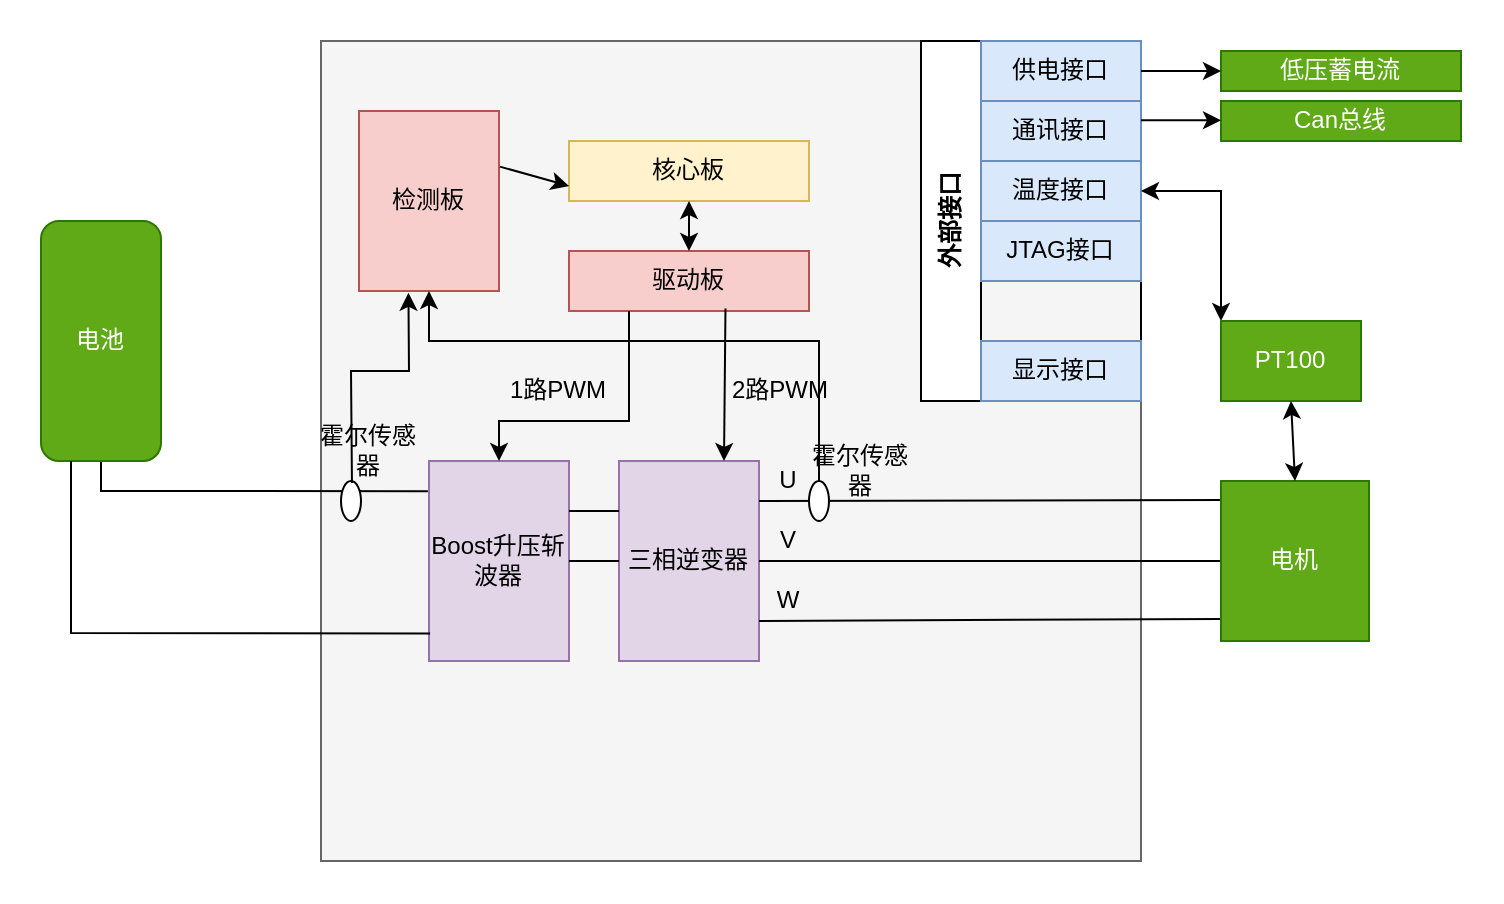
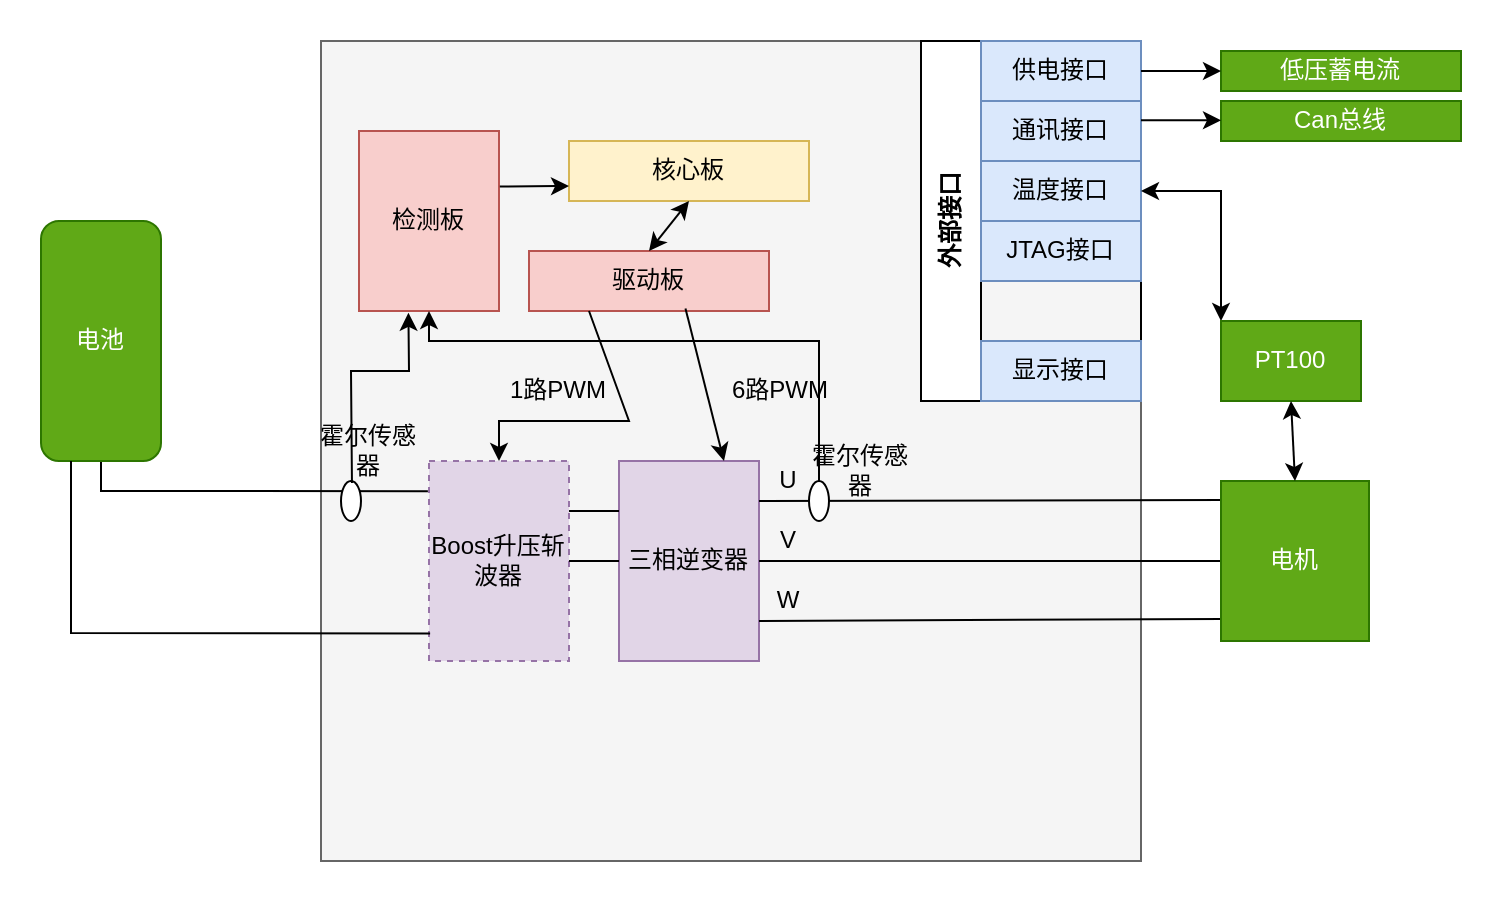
  <mxCell id="0" />
  <mxCell id="1" parent="0" />
  <mxCell id="2" value="" style="whiteSpace=wrap;html=1;aspect=fixed;fillColor=#f5f5f5;fontColor=#333333;strokeColor=#666666;" vertex="1" parent="1"><mxGeometry x="160" y="20" width="410" height="410" as="geometry" /></mxCell>
  <mxCell id="3" value="外部接口" style="swimlane;horizontal=0;whiteSpace=wrap;html=1;startSize=30;" vertex="1" parent="1"><mxGeometry x="460" y="20" width="110" height="180" as="geometry" /></mxCell>
  <mxCell id="4" value="供电接口" style="rounded=0;whiteSpace=wrap;html=1;fillColor=#dae8fc;strokeColor=#6c8ebf;" vertex="1" parent="1"><mxGeometry x="490" y="20" width="80" height="30" as="geometry" /></mxCell>
  <mxCell id="5" value="通讯接口" style="rounded=0;whiteSpace=wrap;html=1;fillColor=#dae8fc;strokeColor=#6c8ebf;" vertex="1" parent="1"><mxGeometry x="490" y="50" width="80" height="30" as="geometry" /></mxCell>
  <mxCell id="6" value="温度接口" style="rounded=0;whiteSpace=wrap;html=1;fillColor=#dae8fc;strokeColor=#6c8ebf;" vertex="1" parent="1"><mxGeometry x="490" y="80" width="80" height="30" as="geometry" /></mxCell>
  <mxCell id="7" value="核心板" style="rounded=0;whiteSpace=wrap;html=1;fillColor=#fff2cc;strokeColor=#d6b656;" vertex="1" parent="1"><mxGeometry x="284" y="70" width="120" height="30" as="geometry" /></mxCell>
- <mxCell id="8" value="驱动板" style="rounded=0;whiteSpace=wrap;html=1;fillColor=#f8cecc;strokeColor=#b85450;" vertex="1" parent="1"><mxGeometry x="284" y="125" width="120" height="30" as="geometry" /></mxCell>
- <mxCell id="9" value="检测板" style="rounded=0;whiteSpace=wrap;html=1;fillColor=#f8cecc;strokeColor=#b85450;" vertex="1" parent="1"><mxGeometry x="179" y="55" width="70" height="90" as="geometry" /></mxCell>
+ <mxCell id="8" value="驱动板" style="rounded=0;whiteSpace=wrap;html=1;fillColor=#f8cecc;strokeColor=#b85450;" vertex="1" parent="1"><mxGeometry x="264" y="125" width="120" height="30" as="geometry" /></mxCell>
+ <mxCell id="9" value="检测板" style="rounded=0;whiteSpace=wrap;html=1;fillColor=#f8cecc;strokeColor=#b85450;" vertex="1" parent="1"><mxGeometry x="179" y="65" width="70" height="90" as="geometry" /></mxCell>
  <mxCell id="10" value="JTAG接口" style="rounded=0;whiteSpace=wrap;html=1;fillColor=#dae8fc;strokeColor=#6c8ebf;" vertex="1" parent="1"><mxGeometry x="490" y="110" width="80" height="30" as="geometry" /></mxCell>
- <mxCell id="11" value="Boost升压斩波器" style="rounded=0;whiteSpace=wrap;html=1;fillColor=#e1d5e7;strokeColor=#9673a6;" vertex="1" parent="1"><mxGeometry x="214" y="230" width="70" height="100" as="geometry" /></mxCell>
+ <mxCell id="11" value="Boost升压斩波器" style="rounded=0;whiteSpace=wrap;html=1;fillColor=#e1d5e7;strokeColor=#9673a6;dashed=1;" vertex="1" parent="1"><mxGeometry x="214" y="230" width="70" height="100" as="geometry" /></mxCell>
  <mxCell id="12" value="三相逆变器" style="rounded=0;whiteSpace=wrap;html=1;fillColor=#e1d5e7;strokeColor=#9673a6;" vertex="1" parent="1"><mxGeometry x="309" y="230" width="70" height="100" as="geometry" /></mxCell>
  <mxCell id="13" value="" style="endArrow=classic;html=1;rounded=0;entryX=0;entryY=0.75;entryDx=0;entryDy=0;exitX=1.006;exitY=0.309;exitDx=0;exitDy=0;exitPerimeter=0;" edge="1" parent="1" source="9" target="7"><mxGeometry width="50" height="50" relative="1" as="geometry"><mxPoint x="250" y="90" as="sourcePoint" /><mxPoint x="370" y="140" as="targetPoint" /></mxGeometry></mxCell>
  <mxCell id="14" value="" style="endArrow=classic;startArrow=classic;html=1;rounded=0;entryX=0.5;entryY=1;entryDx=0;entryDy=0;exitX=0.5;exitY=0;exitDx=0;exitDy=0;" edge="1" parent="1" source="8" target="7"><mxGeometry width="50" height="50" relative="1" as="geometry"><mxPoint x="320" y="190" as="sourcePoint" /><mxPoint x="370" y="140" as="targetPoint" /></mxGeometry></mxCell>
  <mxCell id="15" value="" style="endArrow=classic;html=1;rounded=0;exitX=0.652;exitY=0.96;exitDx=0;exitDy=0;entryX=0.75;entryY=0;entryDx=0;entryDy=0;exitPerimeter=0;" edge="1" parent="1" source="8" target="12"><mxGeometry width="50" height="50" relative="1" as="geometry"><mxPoint x="320" y="250" as="sourcePoint" /><mxPoint x="370" y="200" as="targetPoint" /></mxGeometry></mxCell>
- <mxCell id="16" value="2路PWM" style="text;html=1;align=center;verticalAlign=middle;whiteSpace=wrap;rounded=0;" vertex="1" parent="1"><mxGeometry x="360" y="180" width="60" height="30" as="geometry" /></mxCell>
+ <mxCell id="16" value="6路PWM" style="text;html=1;align=center;verticalAlign=middle;whiteSpace=wrap;rounded=0;" vertex="1" parent="1"><mxGeometry x="360" y="180" width="60" height="30" as="geometry" /></mxCell>
  <mxCell id="17" value="" style="endArrow=classic;html=1;rounded=0;exitX=0.25;exitY=1;exitDx=0;exitDy=0;entryX=0.5;entryY=0;entryDx=0;entryDy=0;" edge="1" parent="1" source="8" target="11"><mxGeometry width="50" height="50" relative="1" as="geometry"><mxPoint x="320" y="250" as="sourcePoint" /><mxPoint x="370" y="200" as="targetPoint" /><Array as="points"><mxPoint x="314" y="210" /><mxPoint x="249" y="210" /></Array></mxGeometry></mxCell>
  <mxCell id="18" value="1路PWM" style="text;html=1;align=center;verticalAlign=middle;whiteSpace=wrap;rounded=0;" vertex="1" parent="1"><mxGeometry x="249" y="180" width="60" height="30" as="geometry" /></mxCell>
  <mxCell id="19" value="" style="endArrow=none;html=1;rounded=0;exitX=1;exitY=0.25;exitDx=0;exitDy=0;entryX=0;entryY=0.25;entryDx=0;entryDy=0;" edge="1" parent="1" source="11" target="12"><mxGeometry width="50" height="50" relative="1" as="geometry"><mxPoint x="320" y="250" as="sourcePoint" /><mxPoint x="370" y="200" as="targetPoint" /></mxGeometry></mxCell>
  <mxCell id="20" value="" style="endArrow=none;html=1;rounded=0;entryX=0;entryY=0.5;entryDx=0;entryDy=0;exitX=1;exitY=0.5;exitDx=0;exitDy=0;" edge="1" parent="1" source="11" target="12"><mxGeometry width="50" height="50" relative="1" as="geometry"><mxPoint x="294" y="265" as="sourcePoint" /><mxPoint x="319" y="265" as="targetPoint" /></mxGeometry></mxCell>
  <mxCell id="21" value="" style="endArrow=none;html=1;rounded=0;exitX=1;exitY=0.25;exitDx=0;exitDy=0;entryX=0;entryY=0.119;entryDx=0;entryDy=0;entryPerimeter=0;" edge="1" parent="1" target="24"><mxGeometry width="50" height="50" relative="1" as="geometry"><mxPoint x="379" y="250" as="sourcePoint" /><mxPoint x="404" y="250" as="targetPoint" /></mxGeometry></mxCell>
  <mxCell id="22" value="" style="endArrow=none;html=1;rounded=0;exitX=1;exitY=0.25;exitDx=0;exitDy=0;entryX=0;entryY=0.5;entryDx=0;entryDy=0;" edge="1" parent="1" target="24"><mxGeometry width="50" height="50" relative="1" as="geometry"><mxPoint x="379" y="280" as="sourcePoint" /><mxPoint x="404" y="280" as="targetPoint" /><Array as="points"><mxPoint x="395" y="280" /></Array></mxGeometry></mxCell>
  <mxCell id="23" value="" style="endArrow=none;html=1;rounded=0;exitX=1;exitY=0.25;exitDx=0;exitDy=0;entryX=0.006;entryY=0.862;entryDx=0;entryDy=0;entryPerimeter=0;" edge="1" parent="1" target="24"><mxGeometry width="50" height="50" relative="1" as="geometry"><mxPoint x="379" y="310" as="sourcePoint" /><mxPoint x="404" y="310" as="targetPoint" /></mxGeometry></mxCell>
  <mxCell id="24" value="电机" style="rounded=0;whiteSpace=wrap;html=1;fillColor=#60a917;strokeColor=#2D7600;fontColor=#ffffff;" vertex="1" parent="1"><mxGeometry x="610" y="240" width="74" height="80" as="geometry" /></mxCell>
  <mxCell id="25" value="U" style="text;html=1;align=center;verticalAlign=middle;whiteSpace=wrap;rounded=0;" vertex="1" parent="1"><mxGeometry x="379" y="230" width="30" height="20" as="geometry" /></mxCell>
  <mxCell id="26" value="V" style="text;html=1;align=center;verticalAlign=middle;whiteSpace=wrap;rounded=0;" vertex="1" parent="1"><mxGeometry x="379" y="260" width="30" height="20" as="geometry" /></mxCell>
  <mxCell id="27" value="W" style="text;html=1;align=center;verticalAlign=middle;whiteSpace=wrap;rounded=0;" vertex="1" parent="1"><mxGeometry x="379" y="290" width="30" height="20" as="geometry" /></mxCell>
  <mxCell id="28" value="" style="ellipse;whiteSpace=wrap;html=1;" vertex="1" parent="1"><mxGeometry x="404" y="240" width="10" height="20" as="geometry" /></mxCell>
  <mxCell id="29" value="" style="endArrow=none;html=1;rounded=0;entryX=-0.008;entryY=0.151;entryDx=0;entryDy=0;entryPerimeter=0;exitX=1;exitY=0.5;exitDx=0;exitDy=0;" edge="1" parent="1" source="30" target="11"><mxGeometry width="50" height="50" relative="1" as="geometry"><mxPoint x="40" y="245" as="sourcePoint" /><mxPoint x="350" y="200" as="targetPoint" /><Array as="points"><mxPoint x="50" y="245" /></Array></mxGeometry></mxCell>
  <mxCell id="30" value="电池" style="rounded=1;whiteSpace=wrap;html=1;direction=south;fillColor=#60a917;fontColor=#ffffff;strokeColor=#2D7600;" vertex="1" parent="1"><mxGeometry x="20" y="110" width="60" height="120" as="geometry" /></mxCell>
  <mxCell id="31" value="" style="endArrow=none;html=1;rounded=0;entryX=1;entryY=0.75;entryDx=0;entryDy=0;exitX=0.008;exitY=0.863;exitDx=0;exitDy=0;exitPerimeter=0;" edge="1" parent="1" source="11" target="30"><mxGeometry width="50" height="50" relative="1" as="geometry"><mxPoint x="210" y="315" as="sourcePoint" /><mxPoint x="350" y="200" as="targetPoint" /><Array as="points"><mxPoint x="35" y="316" /></Array></mxGeometry></mxCell>
  <mxCell id="32" value="" style="ellipse;whiteSpace=wrap;html=1;direction=west;" vertex="1" parent="1"><mxGeometry x="170" y="240" width="10" height="20" as="geometry" /></mxCell>
  <mxCell id="33" value="" style="endArrow=classic;html=1;rounded=0;exitX=0.358;exitY=1.033;exitDx=0;exitDy=0;entryX=0.353;entryY=1.01;entryDx=0;entryDy=0;exitPerimeter=0;entryPerimeter=0;" edge="1" parent="1" source="35" target="9"><mxGeometry width="50" height="50" relative="1" as="geometry"><mxPoint x="179" y="245" as="sourcePoint" /><mxPoint x="183" y="160" as="targetPoint" /><Array as="points"><mxPoint x="175" y="185" /><mxPoint x="204" y="185" /></Array></mxGeometry></mxCell>
  <mxCell id="34" value="" style="endArrow=classic;html=1;rounded=0;exitX=1;exitY=0.5;exitDx=0;exitDy=0;entryX=0.5;entryY=1;entryDx=0;entryDy=0;" edge="1" parent="1" source="25" target="9"><mxGeometry width="50" height="50" relative="1" as="geometry"><mxPoint x="300" y="250" as="sourcePoint" /><mxPoint x="350" y="200" as="targetPoint" /><Array as="points"><mxPoint x="409" y="170" /><mxPoint x="214" y="170" /></Array></mxGeometry></mxCell>
  <mxCell id="35" value="霍尔传感器" style="text;html=1;align=center;verticalAlign=middle;whiteSpace=wrap;rounded=0;" vertex="1" parent="1"><mxGeometry x="154" y="210" width="60" height="30" as="geometry" /></mxCell>
  <mxCell id="36" value="霍尔传感器" style="text;html=1;align=center;verticalAlign=middle;whiteSpace=wrap;rounded=0;" vertex="1" parent="1"><mxGeometry x="400" y="220" width="60" height="30" as="geometry" /></mxCell>
  <mxCell id="37" value="低压蓄电流" style="rounded=0;whiteSpace=wrap;html=1;fillColor=#60a917;fontColor=#ffffff;strokeColor=#2D7600;" vertex="1" parent="1"><mxGeometry x="610" y="25" width="120" height="20" as="geometry" /></mxCell>
  <mxCell id="38" value="Can总线" style="rounded=0;whiteSpace=wrap;html=1;fillColor=#60a917;fontColor=#ffffff;strokeColor=#2D7600;" vertex="1" parent="1"><mxGeometry x="610" y="50" width="120" height="20" as="geometry" /></mxCell>
  <mxCell id="39" value="" style="endArrow=classic;html=1;rounded=0;entryX=0;entryY=0.5;entryDx=0;entryDy=0;" edge="1" parent="1" target="37"><mxGeometry width="50" height="50" relative="1" as="geometry"><mxPoint x="570" y="35" as="sourcePoint" /><mxPoint x="610" y="35" as="targetPoint" /></mxGeometry></mxCell>
  <mxCell id="40" value="" style="endArrow=classic;html=1;rounded=0;entryX=0;entryY=0.5;entryDx=0;entryDy=0;" edge="1" parent="1"><mxGeometry width="50" height="50" relative="1" as="geometry"><mxPoint x="570" y="59.66" as="sourcePoint" /><mxPoint x="610" y="59.66" as="targetPoint" /></mxGeometry></mxCell>
  <mxCell id="41" value="" style="endArrow=classic;startArrow=classic;html=1;rounded=0;entryX=1;entryY=0.5;entryDx=0;entryDy=0;exitX=0;exitY=0;exitDx=0;exitDy=0;" edge="1" parent="1" source="42" target="6"><mxGeometry width="50" height="50" relative="1" as="geometry"><mxPoint x="610" y="200" as="sourcePoint" /><mxPoint x="610" y="100" as="targetPoint" /><Array as="points"><mxPoint x="610" y="95" /></Array></mxGeometry></mxCell>
  <mxCell id="42" value="&lt;span style=&quot;color: rgba(0, 0, 0, 0); font-family: monospace; font-size: 0px; text-align: start; text-wrap: nowrap;&quot;&gt;PT100&lt;/span&gt;" style="rounded=0;whiteSpace=wrap;html=1;" vertex="1" parent="1"><mxGeometry x="610" y="160" width="70" height="40" as="geometry" /></mxCell>
  <mxCell id="43" value="PT100" style="text;html=1;align=center;verticalAlign=middle;whiteSpace=wrap;rounded=0;fillColor=#60a917;fontColor=#ffffff;strokeColor=#2D7600;" vertex="1" parent="1"><mxGeometry x="610" y="160" width="70" height="40" as="geometry" /></mxCell>
  <mxCell id="44" value="" style="endArrow=classic;startArrow=classic;html=1;rounded=0;exitX=0.5;exitY=0;exitDx=0;exitDy=0;entryX=0.5;entryY=1;entryDx=0;entryDy=0;" edge="1" parent="1" source="24" target="43"><mxGeometry width="50" height="50" relative="1" as="geometry"><mxPoint x="600" y="250" as="sourcePoint" /><mxPoint x="650" y="200" as="targetPoint" /></mxGeometry></mxCell>
  <mxCell id="45" value="显示接口" style="rounded=0;whiteSpace=wrap;html=1;fillColor=#dae8fc;strokeColor=#6c8ebf;" vertex="1" parent="1"><mxGeometry x="490" y="170" width="80" height="30" as="geometry" /></mxCell>
